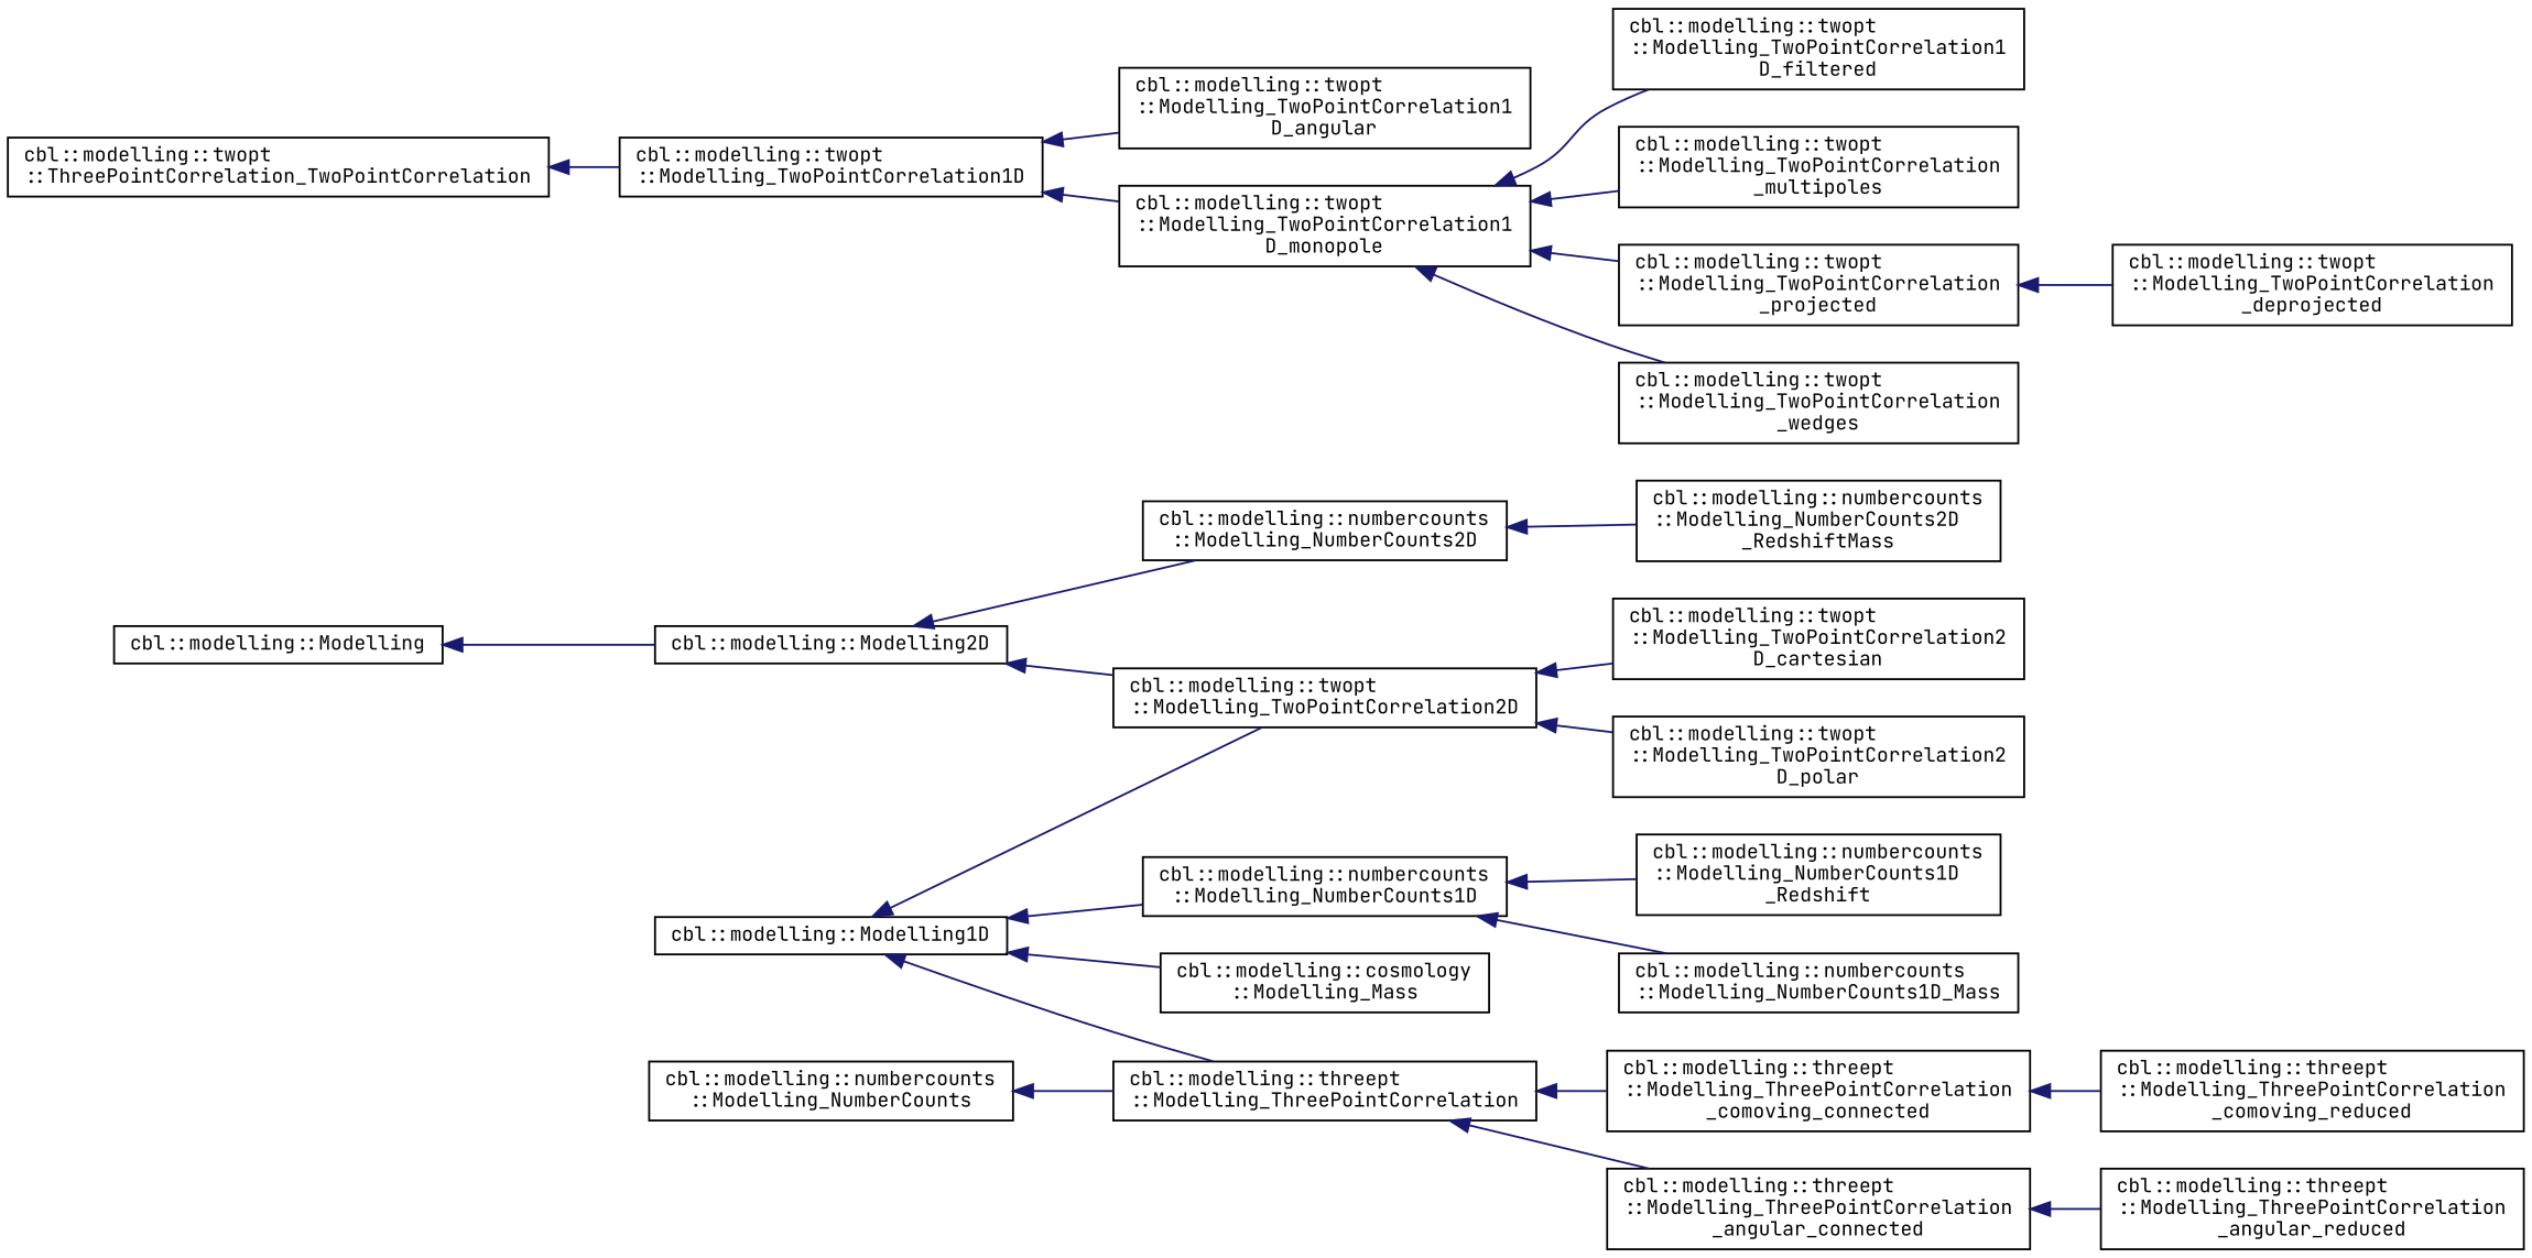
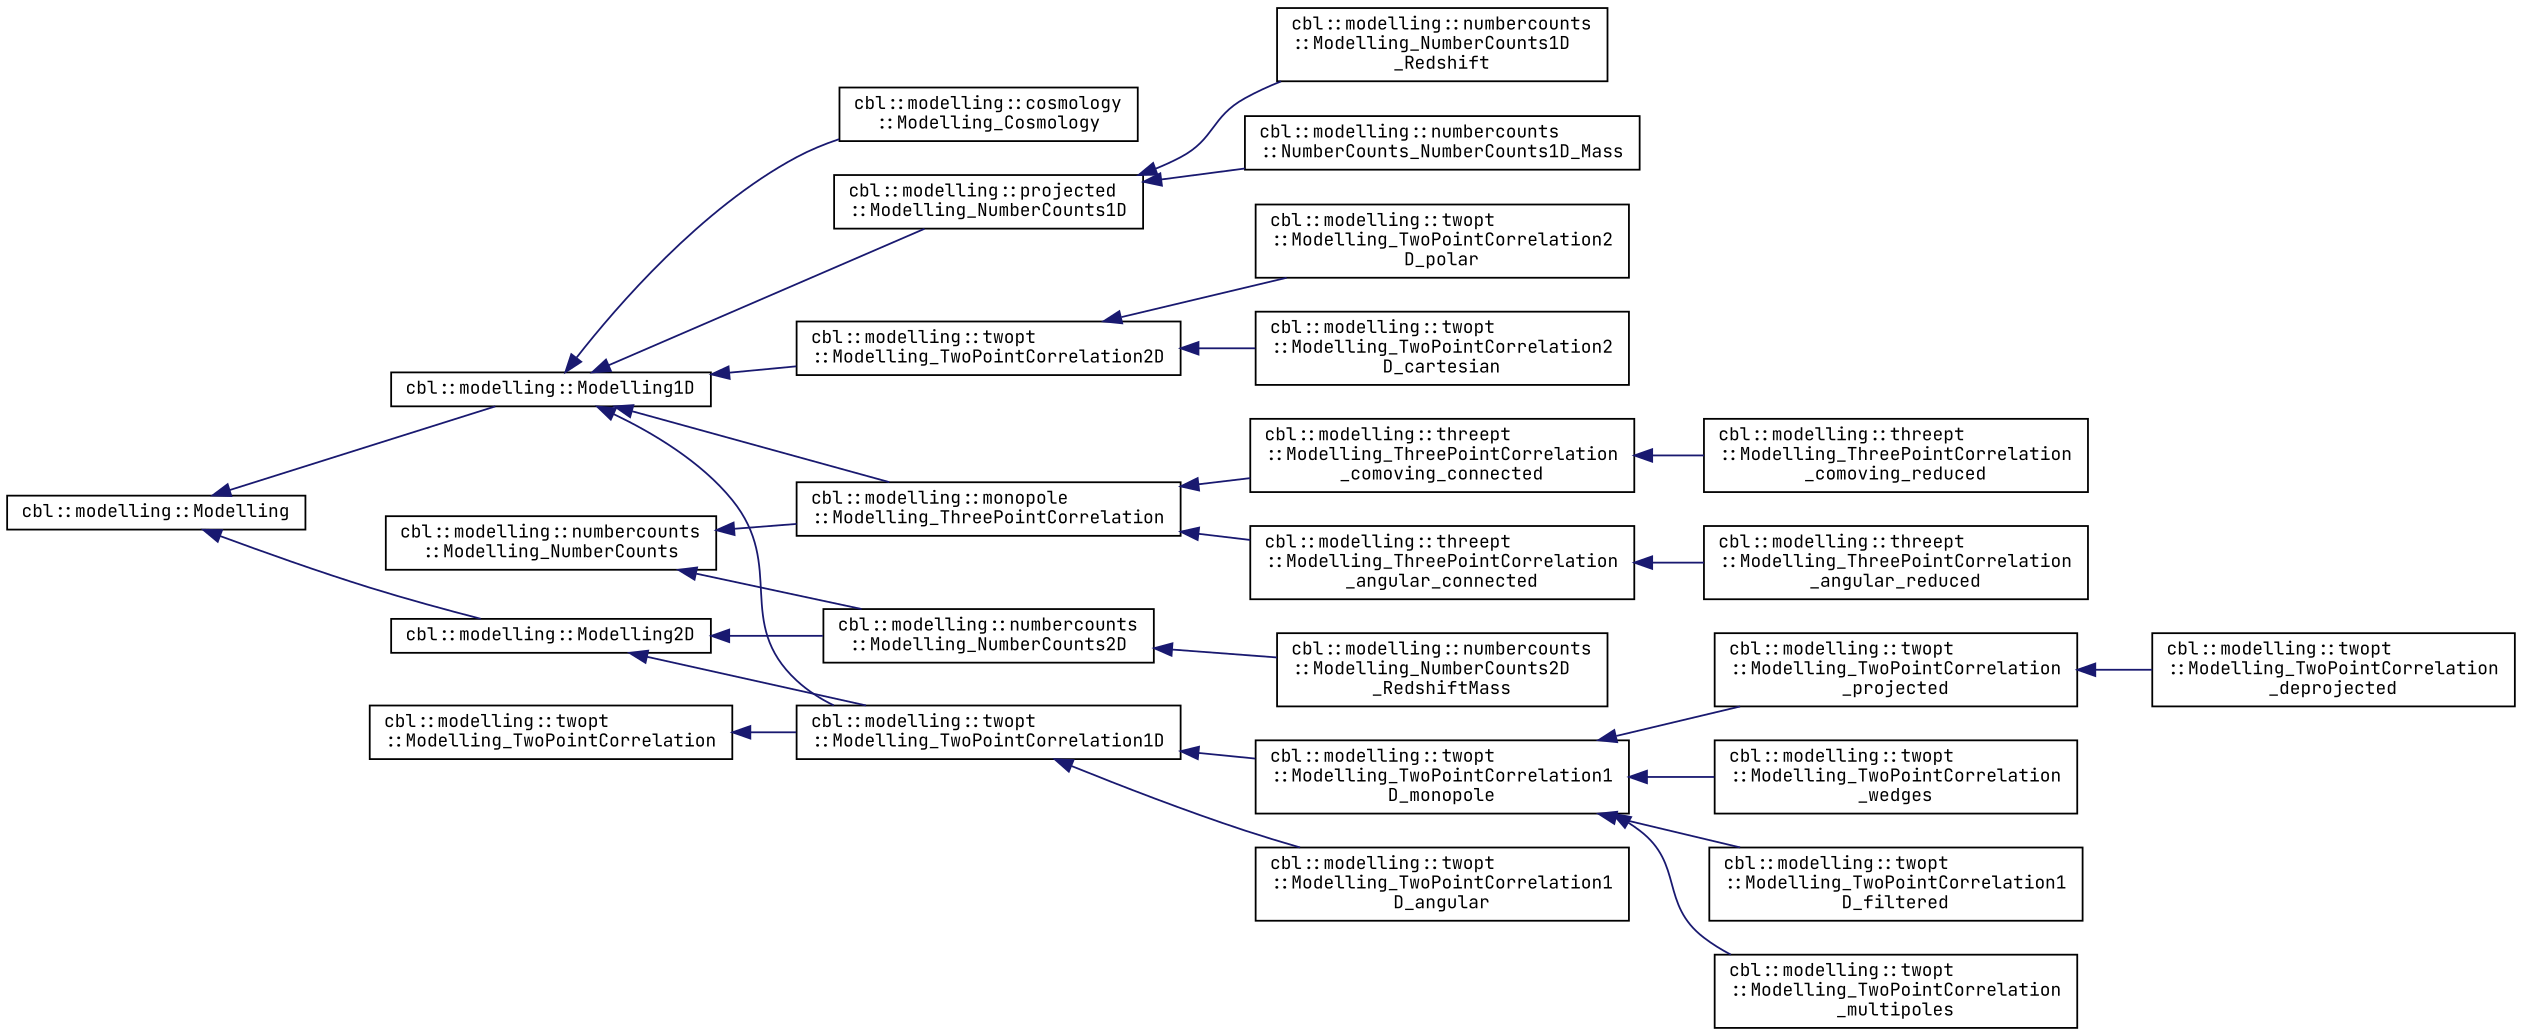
  digraph {
    fontname="JetBrains Mono"
    rankdir=LR
    node [color=black fillcolor=white fontname="JetBrains Mono" fontsize=10 shape=record style=filled]
    edge [color=midnightblue dir=back fontname="JetBrains Mono" fontsize=10 labelfontname=Helvetica labelfontsize=10 style=solid]
    n1 [height=0.2 label="cbl::modelling::Modelling" width=0.4]
    n2 [height=0.2 label="cbl::modelling::Modelling1D" width=0.4]
    n3 [height=0.2 label="cbl::modelling::Modelling2D" width=0.4]
-   n4 [height=0.2 label="cbl::modelling::cosmology\l::Modelling_Mass" width=0.4]
-   n5 [height=0.2 label="cbl::modelling::numbercounts\l::Modelling_NumberCounts1D" width=0.4]
-   n6 [height=0.2 label="cbl::modelling::threept\l::Modelling_ThreePointCorrelation" width=0.4]
+   n4 [height=0.2 label="cbl::modelling::cosmology\l::Modelling_Cosmology" width=0.4]
+   n5 [height=0.2 label="cbl::modelling::projected\l::Modelling_NumberCounts1D" width=0.4]
+   n6 [height=0.2 label="cbl::modelling::monopole\l::Modelling_ThreePointCorrelation" width=0.4]
    n7 [height=0.2 label="cbl::modelling::twopt\l::Modelling_TwoPointCorrelation1D" width=0.4]
    n8 [height=0.2 label="cbl::modelling::twopt\l::Modelling_TwoPointCorrelation2D" width=0.4]
    n9 [height=0.2 label="cbl::modelling::numbercounts\l::Modelling_NumberCounts2D" width=0.4]
-   n10 [height=0.2 label="cbl::modelling::numbercounts\l::Modelling_NumberCounts1D_Mass" width=0.4]
+   n10 [height=0.2 label="cbl::modelling::numbercounts\l::NumberCounts_NumberCounts1D_Mass" width=0.4]
    n11 [height=0.2 label="cbl::modelling::numbercounts\l::Modelling_NumberCounts1D\l_Redshift" width=0.4]
    n12 [height=0.2 label="cbl::modelling::threept\l::Modelling_ThreePointCorrelation\l_angular_connected" width=0.4]
    n13 [height=0.2 label="cbl::modelling::threept\l::Modelling_ThreePointCorrelation\l_comoving_connected" width=0.4]
    n14 [height=0.2 label="cbl::modelling::twopt\l::Modelling_TwoPointCorrelation1\lD_angular" width=0.4]
    n15 [height=0.2 label="cbl::modelling::twopt\l::Modelling_TwoPointCorrelation1\lD_monopole" width=0.4]
    n16 [height=0.2 label="cbl::modelling::threept\l::Modelling_ThreePointCorrelation\l_angular_reduced" width=0.4]
    n17 [height=0.2 label="cbl::modelling::threept\l::Modelling_ThreePointCorrelation\l_comoving_reduced" width=0.4]
    n18 [height=0.2 label="cbl::modelling::twopt\l::Modelling_TwoPointCorrelation1\lD_filtered" width=0.4]
    n19 [height=0.2 label="cbl::modelling::twopt\l::Modelling_TwoPointCorrelation\l_multipoles" width=0.4]
    n20 [height=0.2 label="cbl::modelling::twopt\l::Modelling_TwoPointCorrelation\l_projected" width=0.4]
    n21 [height=0.2 label="cbl::modelling::twopt\l::Modelling_TwoPointCorrelation\l_wedges" width=0.4]
    n22 [height=0.2 label="cbl::modelling::twopt\l::Modelling_TwoPointCorrelation\l_deprojected" width=0.4]
    n23 [height=0.2 label="cbl::modelling::numbercounts\l::Modelling_NumberCounts2D\l_RedshiftMass" width=0.4]
    n24 [height=0.2 label="cbl::modelling::twopt\l::Modelling_TwoPointCorrelation2\lD_cartesian" width=0.4]
    n25 [height=0.2 label="cbl::modelling::twopt\l::Modelling_TwoPointCorrelation2\lD_polar" width=0.4]
    n26 [height=0.2 label="cbl::modelling::numbercounts\l::Modelling_NumberCounts" width=0.4]
-   n27 [height=0.2 label="cbl::modelling::twopt\l::ThreePointCorrelation_TwoPointCorrelation" width=0.4]
+   n27 [height=0.2 label="cbl::modelling::twopt\l::Modelling_TwoPointCorrelation" width=0.4]
+   n1 -> n2
    n1 -> n3
    n2 -> n4
    n2 -> n5
    n2 -> n6
+   n2 -> n7
    n2 -> n8
-   n3 -> n8
+   n3 -> n7
    n3 -> n9
    n5 -> n10
    n5 -> n11
    n6 -> n12
    n6 -> n13
    n7 -> n14
    n7 -> n15
    n8 -> n24
    n8 -> n25
    n9 -> n23
    n12 -> n16
    n13 -> n17
    n15 -> n18
    n15 -> n19
    n15 -> n20
    n15 -> n21
    n20 -> n22
    n26 -> n6
+   n26 -> n9
    n27 -> n7
  }
